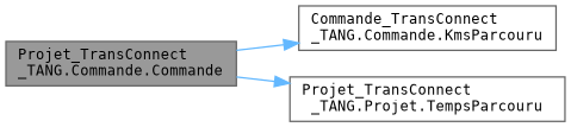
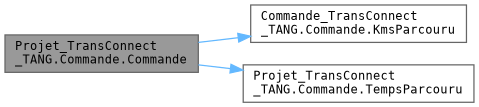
  digraph {
    fontname="DejaVu Sans Mono"
    rankdir=LR
    node [color=grey40 fillcolor=white fontname="DejaVu Sans Mono" fontsize=10 shape=box style=filled]
    edge [color=steelblue1 fontname="DejaVu Sans Mono" fontsize=10 labelfontname=Helvetica labelfontsize=10 style=solid]
    n1 [color=gray40 fillcolor=grey60 fontcolor=black height=0.2 label="Projet_TransConnect\l_TANG.Commande.Commande" width=0.4]
    n2 [height=0.2 label="Commande_TransConnect\l_TANG.Commande.KmsParcouru" width=0.4]
-   n3 [height=0.2 label="Projet_TransConnect\l_TANG.Projet.TempsParcouru" width=0.4]
+   n3 [height=0.2 label="Projet_TransConnect\l_TANG.Commande.TempsParcouru" width=0.4]
    n1 -> n2
    n1 -> n3
  }
